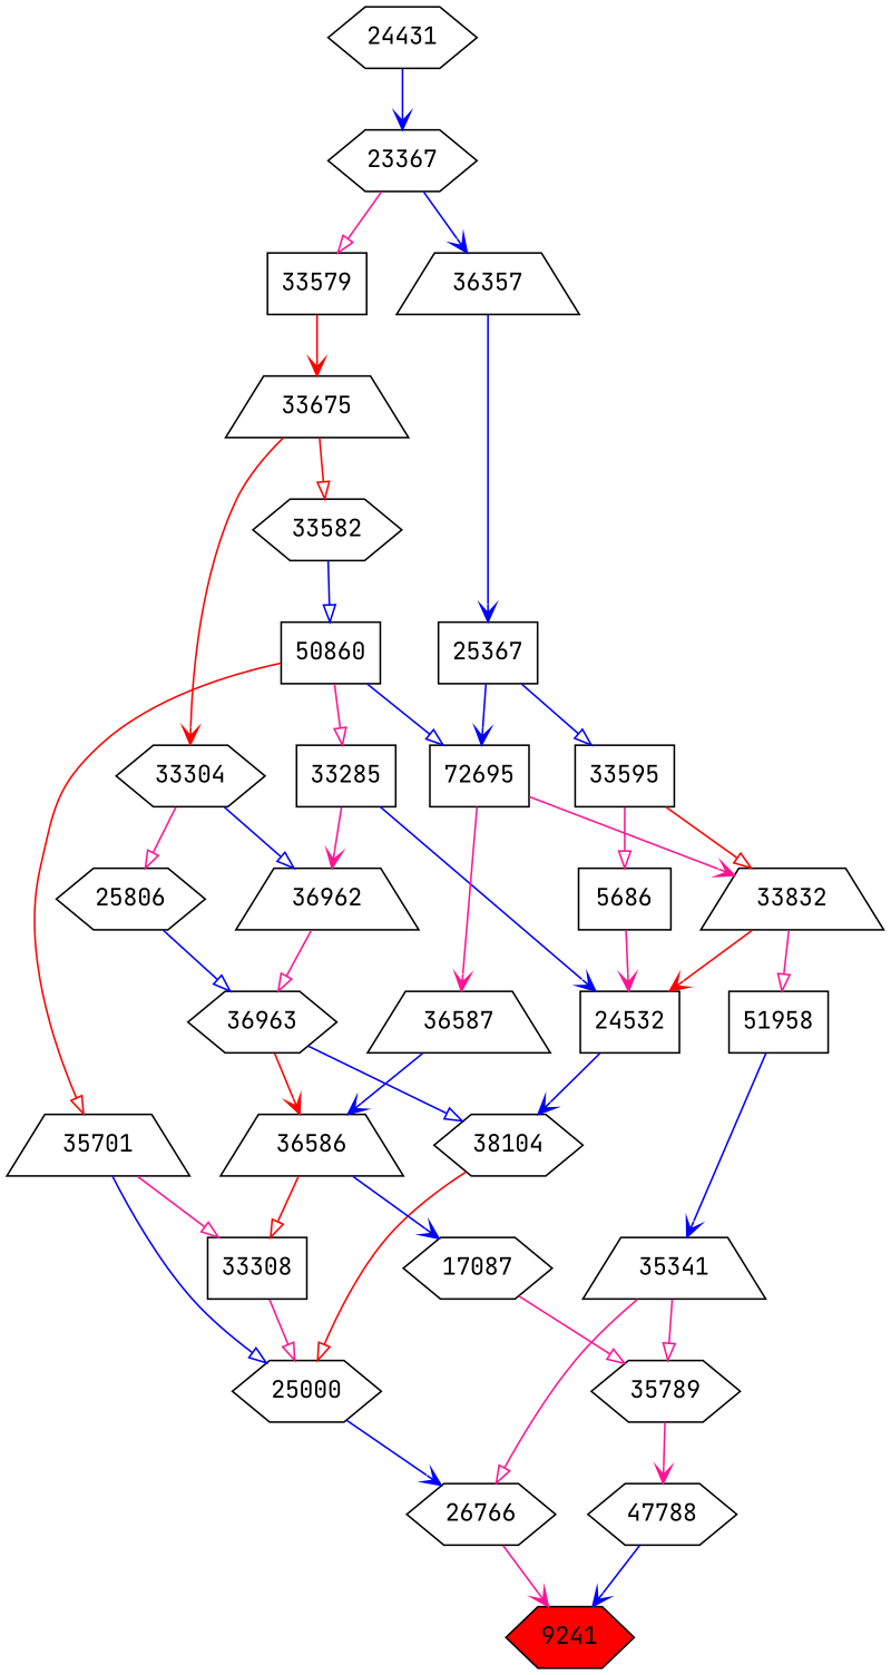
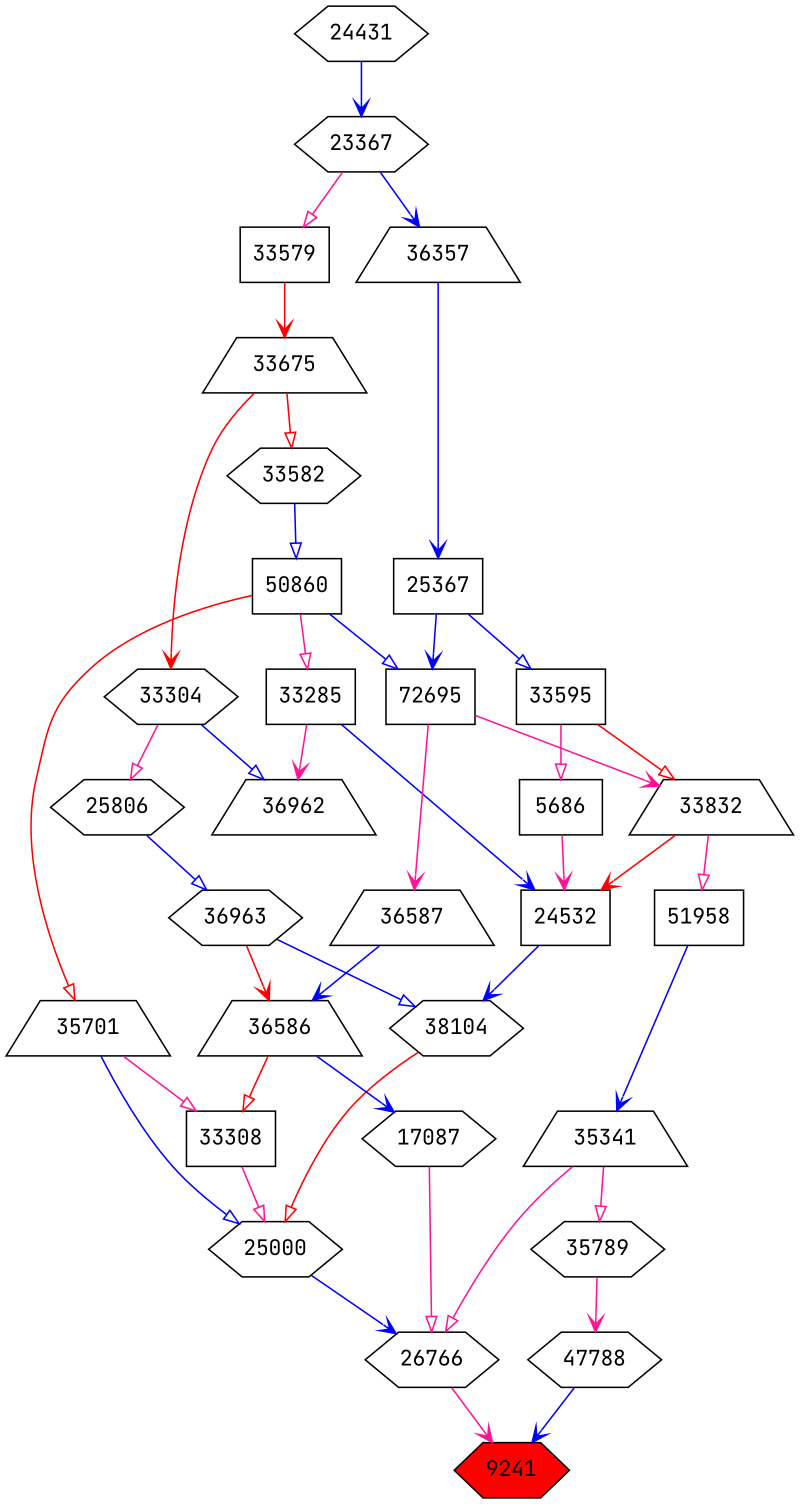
  strict digraph {
    fontname="JetBrains Mono"
    node [fontname="JetBrains Mono" shape=hexagon]
    edge [arrowhead=onormal color=blue fontname="JetBrains Mono"]
    n1 [fillcolor=red label=9241 style=filled]
    n2 [label=26766]
    n3 [label=47788]
    n4 [label=25000]
    n5 [label=35341 shape=trapezium]
    n6 [label=35789]
    n7 [label=33308 shape=box]
    n8 [label=38104]
    n9 [label=35701 shape=trapezium]
    n10 [label=51958 shape=box]
    n11 [label=17087]
    n12 [label=36586 shape=trapezium]
    n13 [label=24532 shape=box]
    n14 [label=36963]
    n15 [label=50860 shape=box]
    n16 [label=33285 shape=box]
    n17 [label=72695 shape=box]
    n18 [label=36962 shape=trapezium]
    n19 [label=33832 shape=trapezium]
    n20 [label=36587 shape=trapezium]
    n21 [label=5686 shape=box]
    n22 [label=25806]
    n23 [label=33582]
    n24 [label=33595 shape=box]
    n25 [label=33304]
    n26 [label=33675 shape=trapezium]
    n27 [label=25367 shape=box]
    n28 [label=33579 shape=box]
    n29 [label=36357 shape=trapezium]
    n30 [label=23367]
    n31 [label=24431]
    n2 -> n1 [arrowhead=vee color=deeppink]
    n3 -> n1 [arrowhead=vee]
    n4 -> n2 [arrowhead=vee]
    n5 -> n2 [color=deeppink]
    n5 -> n6 [color=deeppink]
    n6 -> n3 [arrowhead=vee color=deeppink]
    n7 -> n4 [color=deeppink]
    n8 -> n4 [color=red]
    n9 -> n4
    n9 -> n7 [color=deeppink]
    n10 -> n5 [arrowhead=vee]
-   n11 -> n6 [color=deeppink]
+   n11 -> n2 [color=deeppink]
    n12 -> n7 [color=red]
    n12 -> n11 [arrowhead=vee]
    n13 -> n8 [arrowhead=vee]
    n14 -> n8
    n14 -> n12 [arrowhead=vee color=red]
    n15 -> n9 [color=red]
    n15 -> n16 [color=deeppink]
    n15 -> n17
    n16 -> n13 [arrowhead=vee]
    n16 -> n18 [arrowhead=vee color=deeppink]
    n17 -> n19 [arrowhead=vee color=deeppink]
    n17 -> n20 [arrowhead=vee color=deeppink]
-   n18 -> n14 [color=deeppink]
    n19 -> n10 [color=deeppink]
    n19 -> n13 [arrowhead=vee color=red]
    n20 -> n12 [arrowhead=vee]
    n21 -> n13 [arrowhead=vee color=deeppink]
    n22 -> n14
    n23 -> n15
    n24 -> n19 [color=red]
    n24 -> n21 [color=deeppink]
    n25 -> n18
    n25 -> n22 [color=deeppink]
    n26 -> n23 [color=red]
    n26 -> n25 [arrowhead=vee color=red]
    n27 -> n17 [arrowhead=vee]
    n27 -> n24
    n28 -> n26 [arrowhead=vee color=red]
    n29 -> n27 [arrowhead=vee]
    n30 -> n28 [color=deeppink]
    n30 -> n29 [arrowhead=vee]
    n31 -> n30 [arrowhead=vee]
  }
